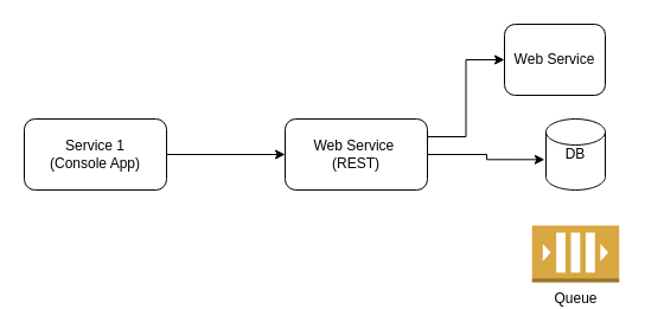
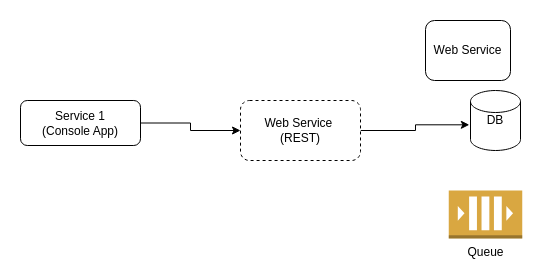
  <mxCell id="0" />
  <mxCell id="1" parent="0" />
  <mxCell id="2" style="edgeStyle=orthogonalEdgeStyle;rounded=0;orthogonalLoop=1;jettySize=auto;html=1;exitX=1;exitY=0.5;exitDx=0;exitDy=0;" edge="1" parent="1" source="3" target="6"><mxGeometry relative="1" as="geometry" /></mxCell>
- <mxCell id="3" value="Service 1&lt;br&gt;(Console App)" style="rounded=1;whiteSpace=wrap;html=1;" vertex="1" parent="1"><mxGeometry x="20" y="100" width="120" height="60" as="geometry" /></mxCell>
- <mxCell id="4" style="edgeStyle=orthogonalEdgeStyle;rounded=0;orthogonalLoop=1;jettySize=auto;html=1;exitX=1;exitY=0.25;exitDx=0;exitDy=0;entryX=0;entryY=0.5;entryDx=0;entryDy=0;" edge="1" parent="1" source="6" target="8"><mxGeometry relative="1" as="geometry" /></mxCell>
+ <mxCell id="3" value="Service 1&lt;br&gt;(Console App)" style="rounded=1;whiteSpace=wrap;html=1;" vertex="1" parent="1"><mxGeometry x="20" y="100" width="120" height="45" as="geometry" /></mxCell>
  <mxCell id="5" style="edgeStyle=orthogonalEdgeStyle;rounded=0;orthogonalLoop=1;jettySize=auto;html=1;exitX=1;exitY=0.5;exitDx=0;exitDy=0;entryX=-0.023;entryY=0.572;entryDx=0;entryDy=0;entryPerimeter=0;" edge="1" parent="1" source="6" target="7"><mxGeometry relative="1" as="geometry" /></mxCell>
- <mxCell id="6" value="Web Service&amp;nbsp;&lt;br&gt;(REST)" style="rounded=1;whiteSpace=wrap;html=1;" vertex="1" parent="1"><mxGeometry x="240" y="100" width="120" height="60" as="geometry" /></mxCell>
- <mxCell id="7" value="DB" style="shape=cylinder2;whiteSpace=wrap;html=1;boundedLbl=1;backgroundOutline=1;size=11;" vertex="1" parent="1"><mxGeometry x="460" y="100" width="50" height="60" as="geometry" /></mxCell>
+ <mxCell id="6" value="Web Service&amp;nbsp;&lt;br&gt;(REST)" style="rounded=1;whiteSpace=wrap;html=1;dashed=1;" vertex="1" parent="1"><mxGeometry x="240" y="100" width="120" height="60" as="geometry" /></mxCell>
+ <mxCell id="7" value="DB" style="shape=cylinder2;whiteSpace=wrap;html=1;boundedLbl=1;backgroundOutline=1;size=11;" vertex="1" parent="1"><mxGeometry x="470" y="90" width="50" height="60" as="geometry" /></mxCell>
  <mxCell id="8" value="Web Service" style="rounded=1;whiteSpace=wrap;html=1;" vertex="1" parent="1"><mxGeometry x="425" y="20" width="85" height="60" as="geometry" /></mxCell>
  <mxCell id="9" value="Queue" style="outlineConnect=0;dashed=0;verticalLabelPosition=bottom;verticalAlign=top;align=center;html=1;shape=mxgraph.aws3.queue;fillColor=#D9A741;gradientColor=none;" vertex="1" parent="1"><mxGeometry x="448.25" y="190" width="73.5" height="48" as="geometry" /></mxCell>
